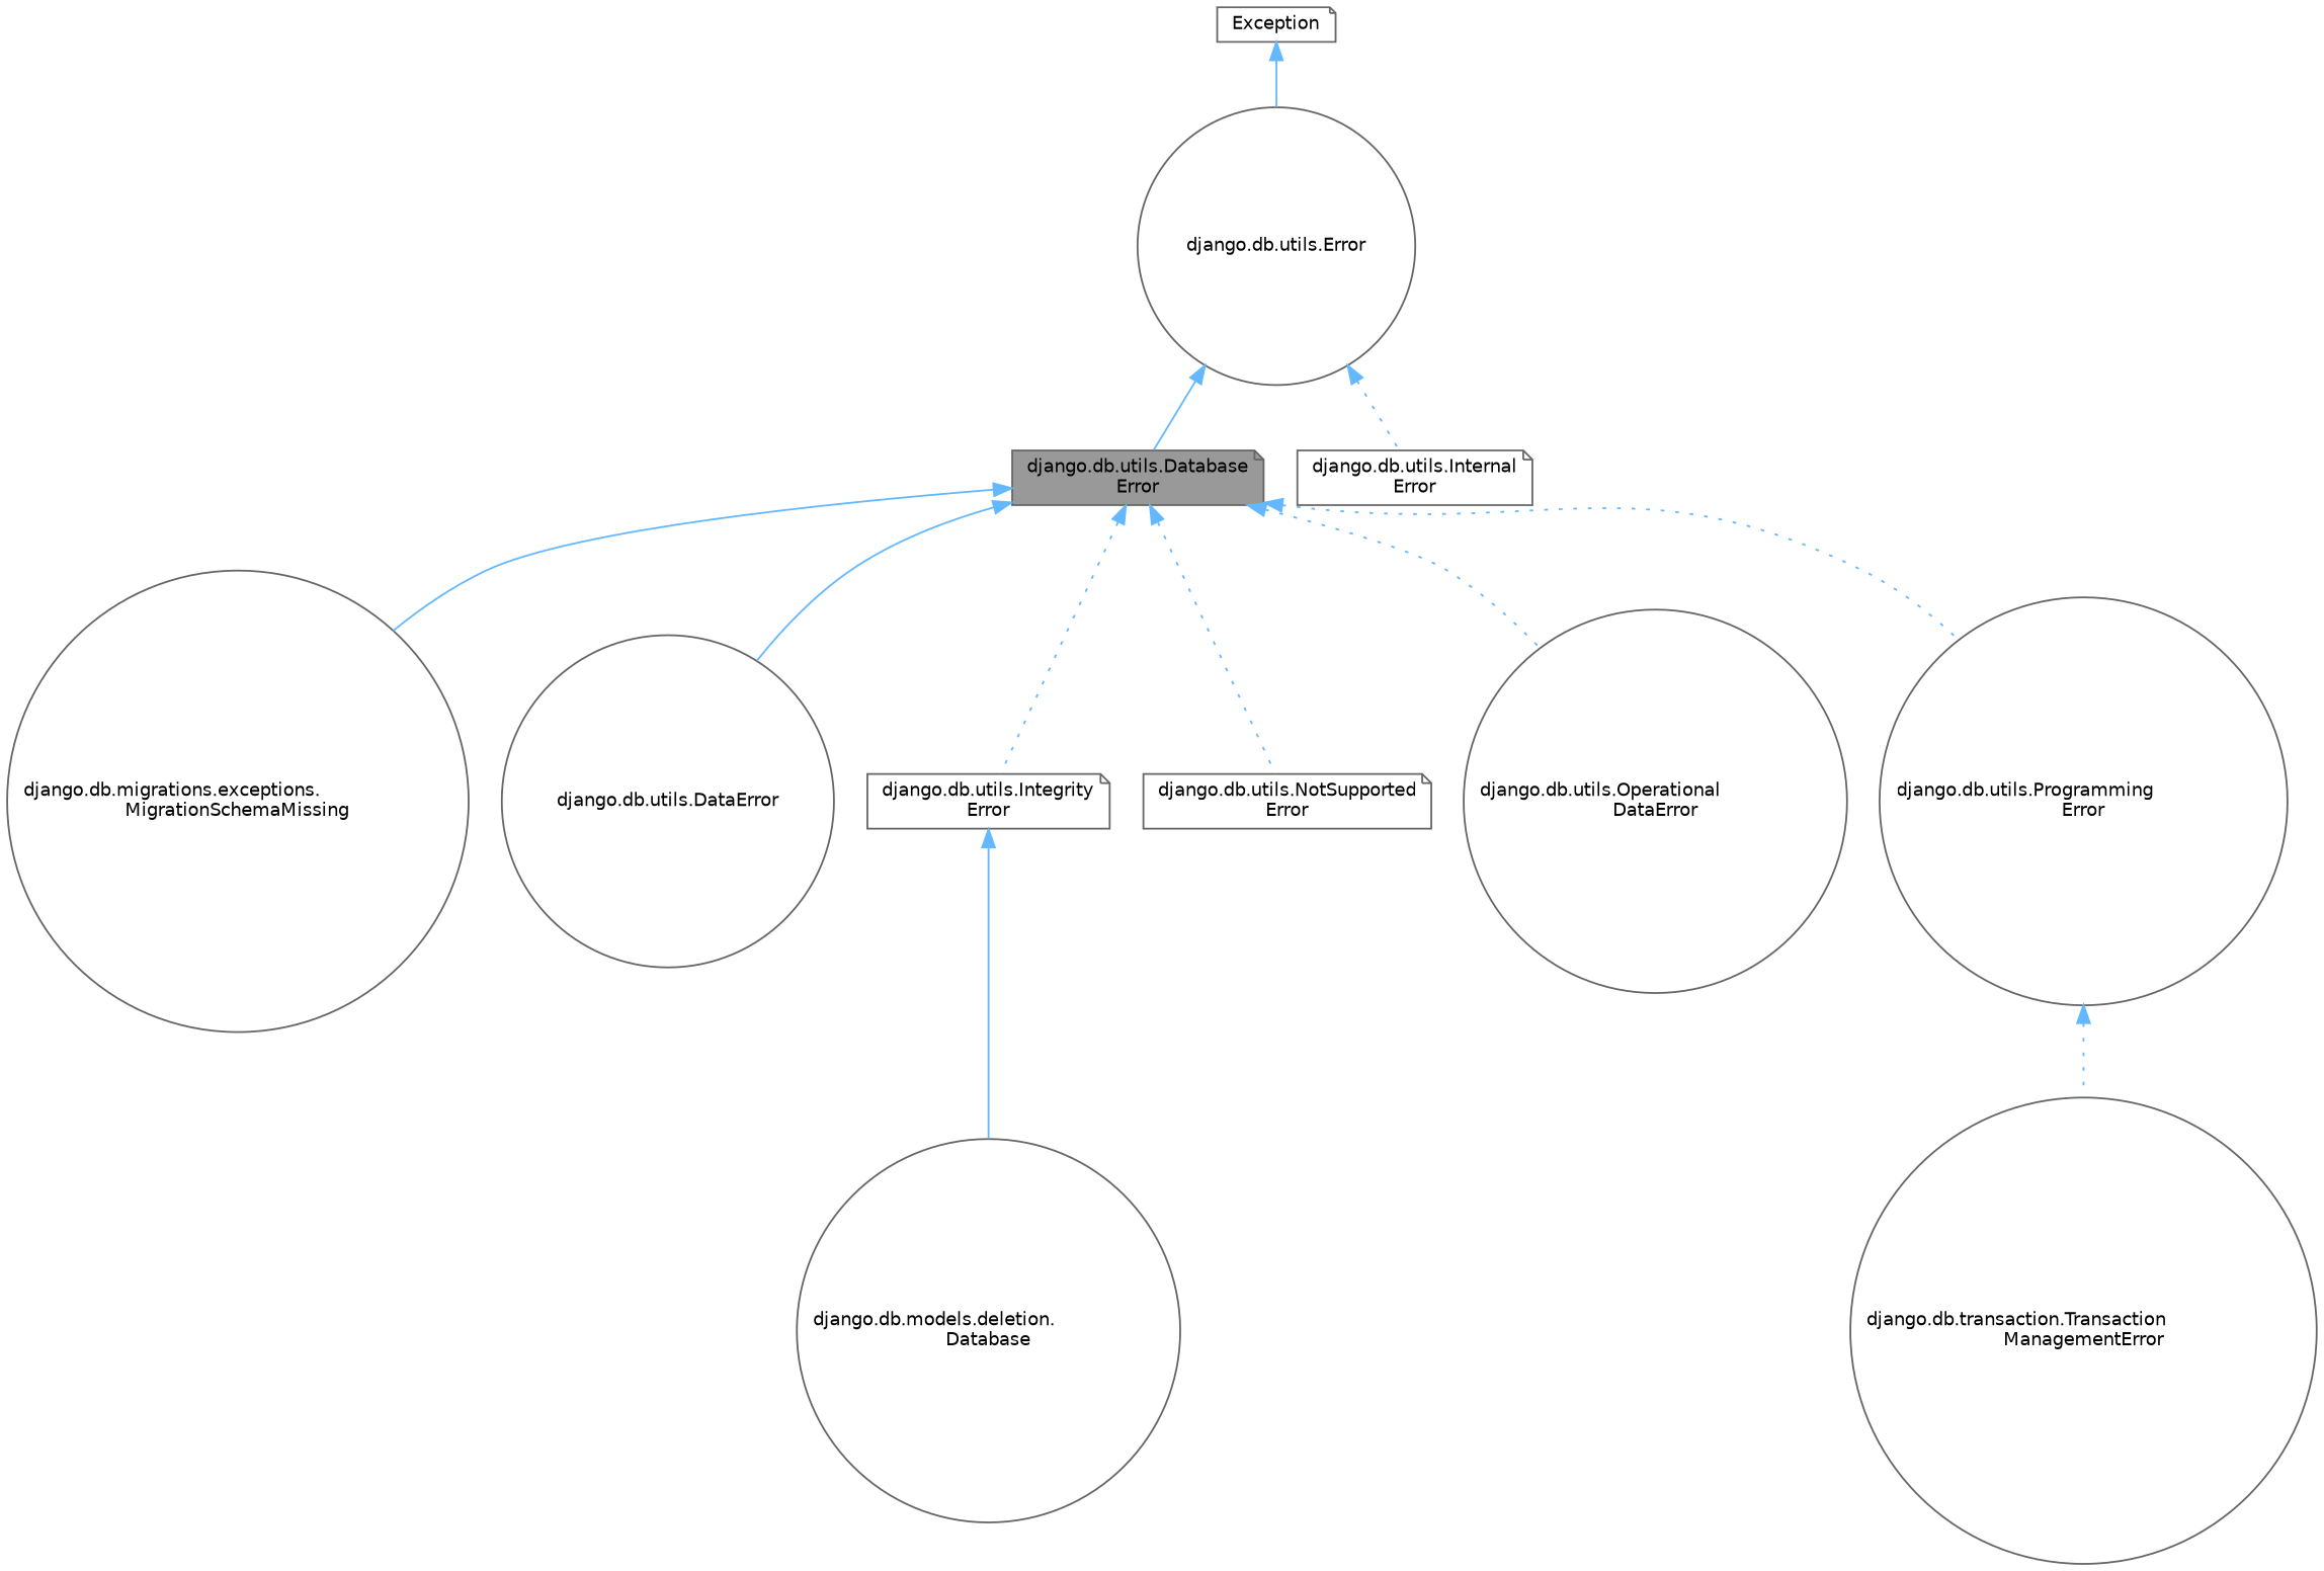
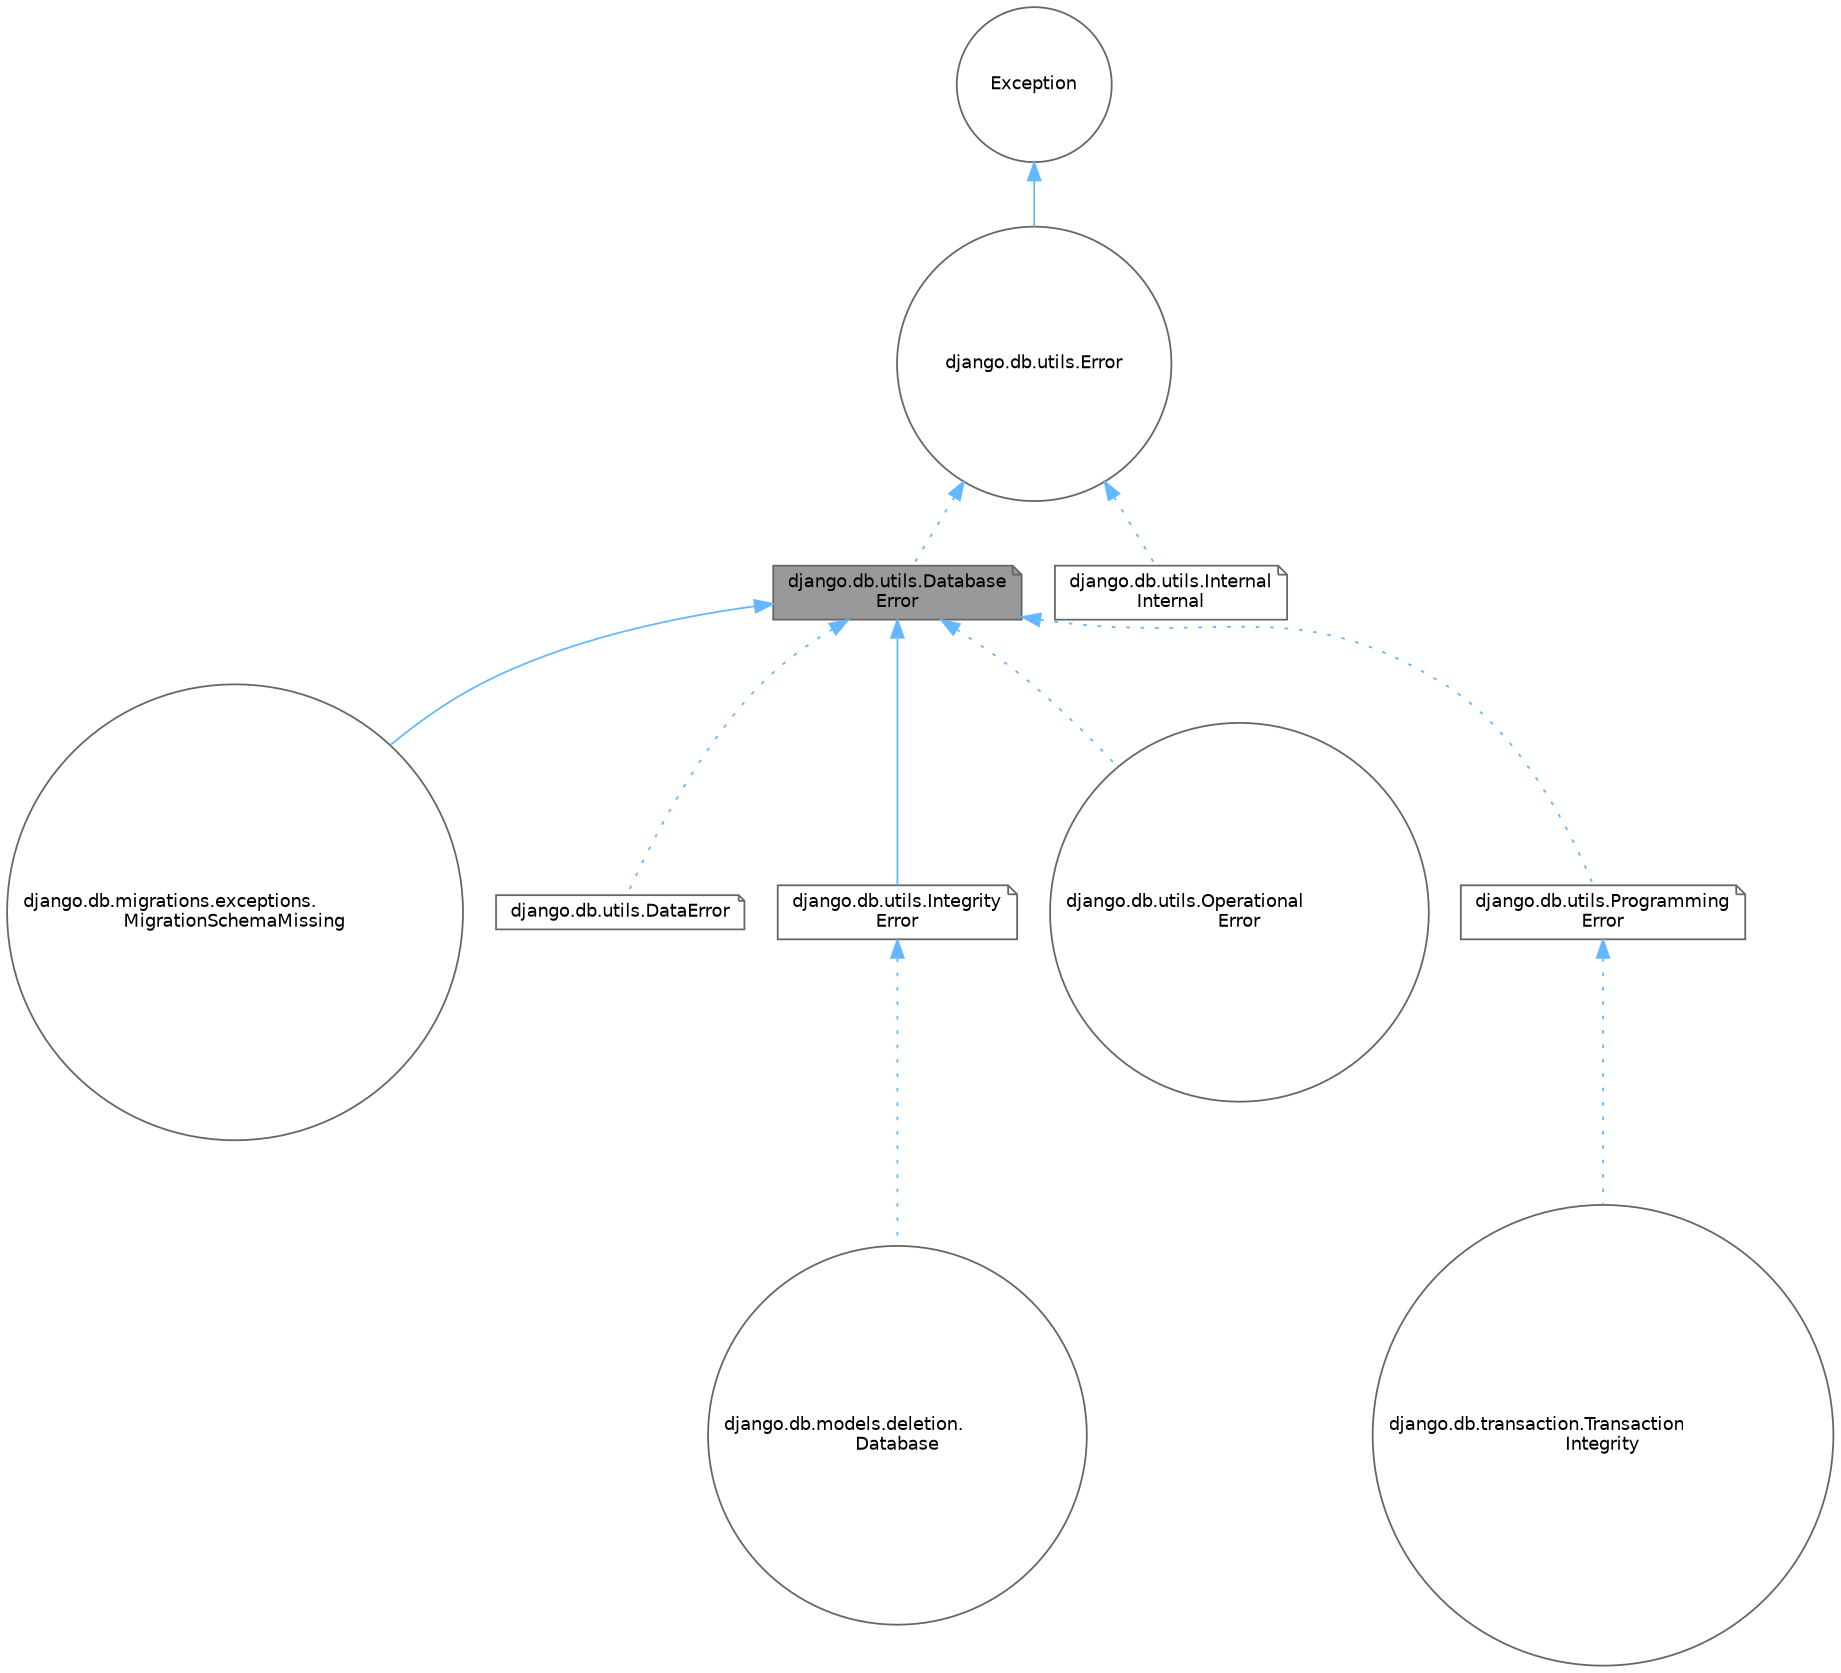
  digraph {
    rankdir=TB
    node [color=gray40 fillcolor=white fontname=Helvetica fontsize=10 shape=note style=filled]
    edge [color=steelblue1 dir=back fontname=Helvetica fontsize=10 labelfontname=Helvetica labelfontsize=10 style=dotted]
    n1 [fillcolor=grey60 fontcolor=black height=0.2 label="django.db.utils.Database\lError" width=0.4]
    n2 [height=0.2 label="django.db.migrations.exceptions.\lMigrationSchemaMissing" shape=circle width=0.4]
-   n3 [height=0.2 label="django.db.utils.DataError" shape=circle width=0.4]
+   n3 [height=0.2 label="django.db.utils.DataError" width=0.4]
    n4 [height=0.2 label="django.db.utils.Integrity\lError" width=0.4]
-   n5 [height=0.2 label="django.db.utils.NotSupported\lError" width=0.4]
-   n6 [height=0.2 label="django.db.utils.Operational\lDataError" shape=circle width=0.4]
-   n7 [height=0.2 label="django.db.utils.Programming\lError" shape=circle width=0.4]
+   n6 [height=0.2 label="django.db.utils.Operational\lError" shape=circle width=0.4]
+   n7 [height=0.2 label="django.db.utils.Programming\lError" width=0.4]
    n8 [height=0.2 label="django.db.models.deletion.\lDatabase" shape=circle width=0.4]
-   n9 [height=0.2 label="django.db.utils.Internal\lError" width=0.4]
-   n10 [height=0.2 label="django.db.transaction.Transaction\lManagementError" shape=circle width=0.4]
+   n9 [height=0.2 label="django.db.utils.Internal\lInternal" width=0.4]
+   n10 [height=0.2 label="django.db.transaction.Transaction\lIntegrity" shape=circle width=0.4]
    n11 [height=0.2 label="django.db.utils.Error" shape=circle width=0.4]
-   n12 [height=0.2 label=Exception width=0.4]
+   n12 [height=0.2 label=Exception shape=circle width=0.4]
    n1 -> n2 [style=solid]
-   n1 -> n3 [style=solid]
-   n1 -> n4
-   n1 -> n5
+   n1 -> n3
+   n1 -> n4 [style=solid]
    n1 -> n6
    n1 -> n7
-   n4 -> n8 [style=solid]
+   n4 -> n8
    n7 -> n10
-   n11 -> n1 [style=solid]
+   n11 -> n1
    n11 -> n9
    n12 -> n11 [style=solid]
  }
